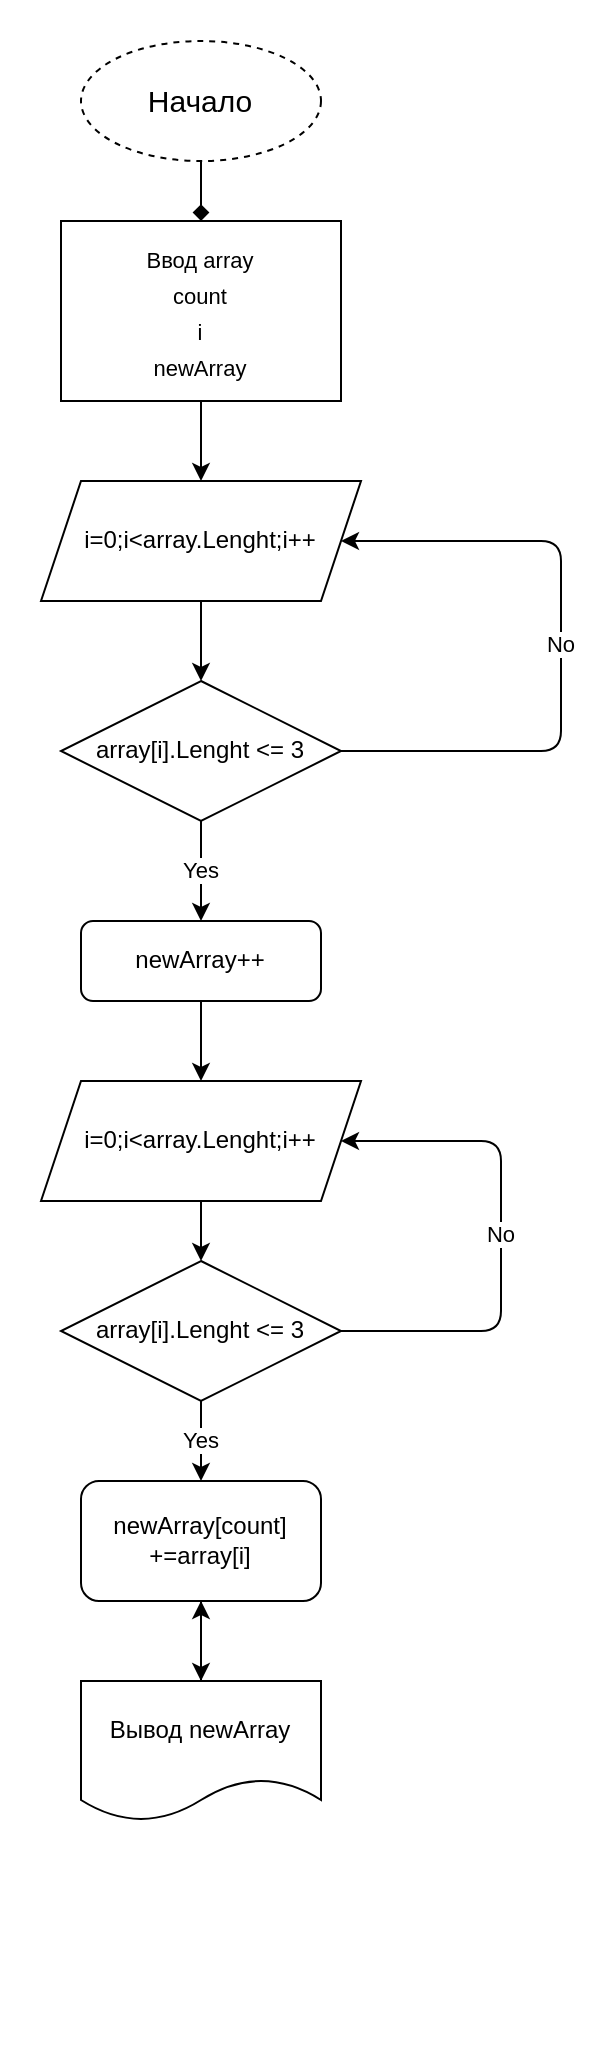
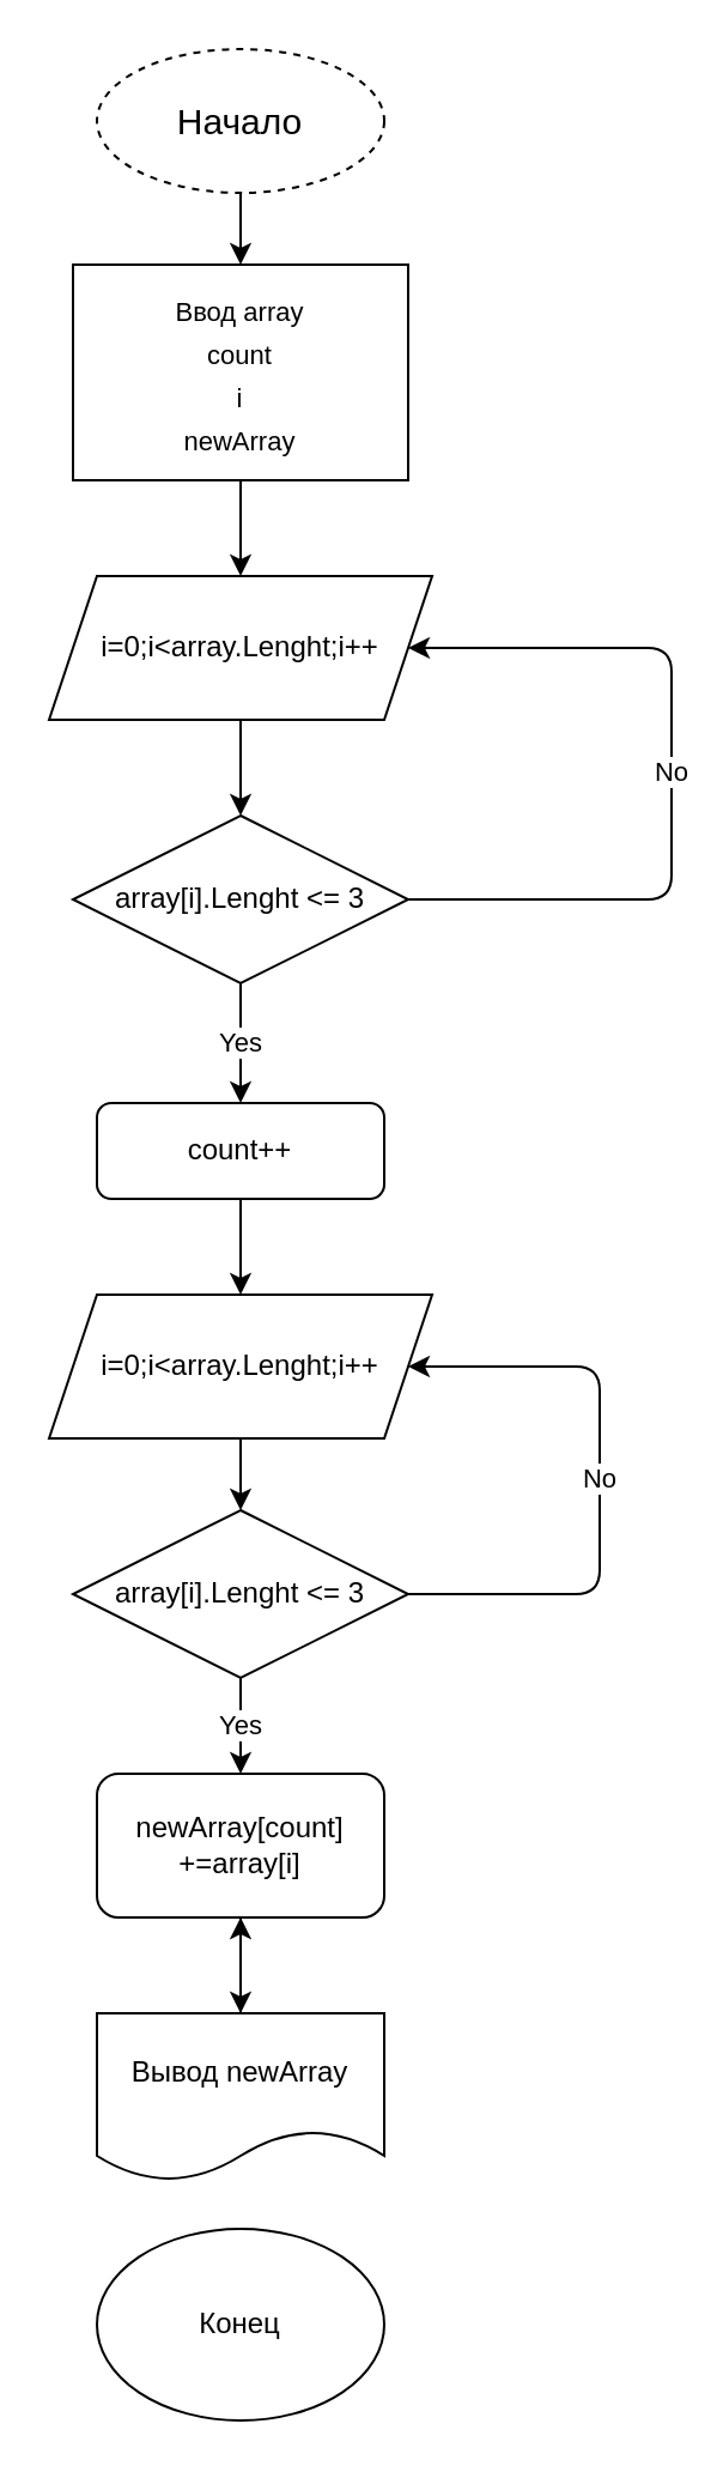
  <mxCell id="0" />
  <mxCell id="1" parent="0" />
- <mxCell id="2" style="edgeStyle=none;html=1;entryX=0.5;entryY=0;entryDx=0;entryDy=0;fontSize=15;endArrow=diamond;" parent="1" source="3" target="5" edge="1"><mxGeometry relative="1" as="geometry" /></mxCell>
+ <mxCell id="2" style="edgeStyle=none;html=1;entryX=0.5;entryY=0;entryDx=0;entryDy=0;fontSize=15;" parent="1" source="3" target="5" edge="1"><mxGeometry relative="1" as="geometry" /></mxCell>
  <mxCell id="3" value="&lt;font style=&quot;font-size: 15px&quot;&gt;Начало&lt;/font&gt;" style="ellipse;whiteSpace=wrap;html=1;dashed=1;" parent="1" vertex="1"><mxGeometry x="40" y="20" width="120" height="60" as="geometry" /></mxCell>
  <mxCell id="4" style="edgeStyle=none;html=1;entryX=0.5;entryY=0;entryDx=0;entryDy=0;" edge="1" parent="1" source="5" target="9"><mxGeometry relative="1" as="geometry" /></mxCell>
  <mxCell id="5" value="&lt;font style=&quot;font-size: 11px&quot;&gt;Ввод array&lt;br&gt;count&lt;br&gt;i&lt;br&gt;newArray&lt;br&gt;&lt;/font&gt;" style="rounded=0;whiteSpace=wrap;html=1;fontSize=15;" parent="1" vertex="1"><mxGeometry x="30" y="110" width="140" height="90" as="geometry" /></mxCell>
  <mxCell id="6" style="edgeStyle=none;html=1;entryX=0.5;entryY=0;entryDx=0;entryDy=0;fontFamily=Helvetica;" edge="1" parent="1" source="7"><mxGeometry relative="1" as="geometry"><mxPoint x="100" y="540" as="targetPoint" /></mxGeometry></mxCell>
- <mxCell id="7" value="newArray++" style="rounded=1;whiteSpace=wrap;html=1;" vertex="1" parent="1"><mxGeometry x="40" y="460" width="120" height="40" as="geometry" /></mxCell>
+ <mxCell id="7" value="count++" style="rounded=1;whiteSpace=wrap;html=1;" vertex="1" parent="1"><mxGeometry x="40" y="460" width="120" height="40" as="geometry" /></mxCell>
  <mxCell id="8" style="edgeStyle=none;html=1;entryX=0.5;entryY=0;entryDx=0;entryDy=0;" edge="1" parent="1" source="9" target="12"><mxGeometry relative="1" as="geometry" /></mxCell>
  <mxCell id="9" value="i=0;i&amp;lt;array.Lenght;i++" style="shape=parallelogram;perimeter=parallelogramPerimeter;whiteSpace=wrap;html=1;fixedSize=1;" vertex="1" parent="1"><mxGeometry x="20" y="240" width="160" height="60" as="geometry" /></mxCell>
  <mxCell id="10" value="Yes" style="edgeStyle=none;html=1;entryX=0.5;entryY=0;entryDx=0;entryDy=0;fontFamily=Helvetica;" edge="1" parent="1" source="12" target="7"><mxGeometry relative="1" as="geometry" /></mxCell>
  <mxCell id="11" value="No" style="edgeStyle=none;html=1;entryX=1;entryY=0.5;entryDx=0;entryDy=0;" edge="1" parent="1" source="12" target="9"><mxGeometry relative="1" as="geometry"><Array as="points"><mxPoint x="280" y="375" /><mxPoint x="280" y="270" /></Array></mxGeometry></mxCell>
  <mxCell id="12" value="array[i].Lenght &amp;lt;= 3" style="rhombus;whiteSpace=wrap;html=1;" vertex="1" parent="1"><mxGeometry x="30" y="340" width="140" height="70" as="geometry" /></mxCell>
  <mxCell id="13" style="edgeStyle=none;html=1;entryX=0.5;entryY=0;entryDx=0;entryDy=0;fontFamily=Helvetica;" edge="1" parent="1" source="14" target="17"><mxGeometry relative="1" as="geometry" /></mxCell>
  <mxCell id="14" value="i=0;i&amp;lt;array.Lenght;i++" style="shape=parallelogram;perimeter=parallelogramPerimeter;whiteSpace=wrap;html=1;fixedSize=1;" vertex="1" parent="1"><mxGeometry x="20" y="540" width="160" height="60" as="geometry" /></mxCell>
  <mxCell id="15" value="Yes" style="edgeStyle=none;html=1;entryX=0.5;entryY=0;entryDx=0;entryDy=0;fontFamily=Helvetica;" edge="1" parent="1" source="17" target="19"><mxGeometry relative="1" as="geometry" /></mxCell>
  <mxCell id="16" value="No" style="edgeStyle=none;html=1;entryX=1;entryY=0.5;entryDx=0;entryDy=0;fontFamily=Helvetica;" edge="1" parent="1" source="17" target="14"><mxGeometry relative="1" as="geometry"><Array as="points"><mxPoint x="250" y="665" /><mxPoint x="250" y="570" /></Array></mxGeometry></mxCell>
  <mxCell id="17" value="array[i].Lenght &amp;lt;= 3" style="rhombus;whiteSpace=wrap;html=1;" vertex="1" parent="1"><mxGeometry x="30" y="630" width="140" height="70" as="geometry" /></mxCell>
  <mxCell id="18" style="edgeStyle=none;html=1;fontFamily=Helvetica;" edge="1" parent="1" source="19"><mxGeometry relative="1" as="geometry"><mxPoint x="100" y="840" as="targetPoint" /></mxGeometry></mxCell>
  <mxCell id="19" value="newArray[count] +=array[i]" style="rounded=1;whiteSpace=wrap;html=1;fontFamily=Helvetica;" vertex="1" parent="1"><mxGeometry x="40" y="740" width="120" height="60" as="geometry" /></mxCell>
  <mxCell id="20" style="edgeStyle=none;html=1;fontFamily=Helvetica;" edge="1" parent="1" source="21" target="19"><mxGeometry relative="1" as="geometry" /></mxCell>
  <mxCell id="21" value="&lt;span&gt;Вывод newArray&lt;/span&gt;" style="shape=document;whiteSpace=wrap;html=1;boundedLbl=1;fontFamily=Helvetica;" vertex="1" parent="1"><mxGeometry x="40" y="840" width="120" height="70" as="geometry" /></mxCell>
+ <mxCell id="22" value="Конец" style="ellipse;whiteSpace=wrap;html=1;fontFamily=Helvetica;" vertex="1" parent="1"><mxGeometry x="40" y="930" width="120" height="80" as="geometry" /></mxCell>
